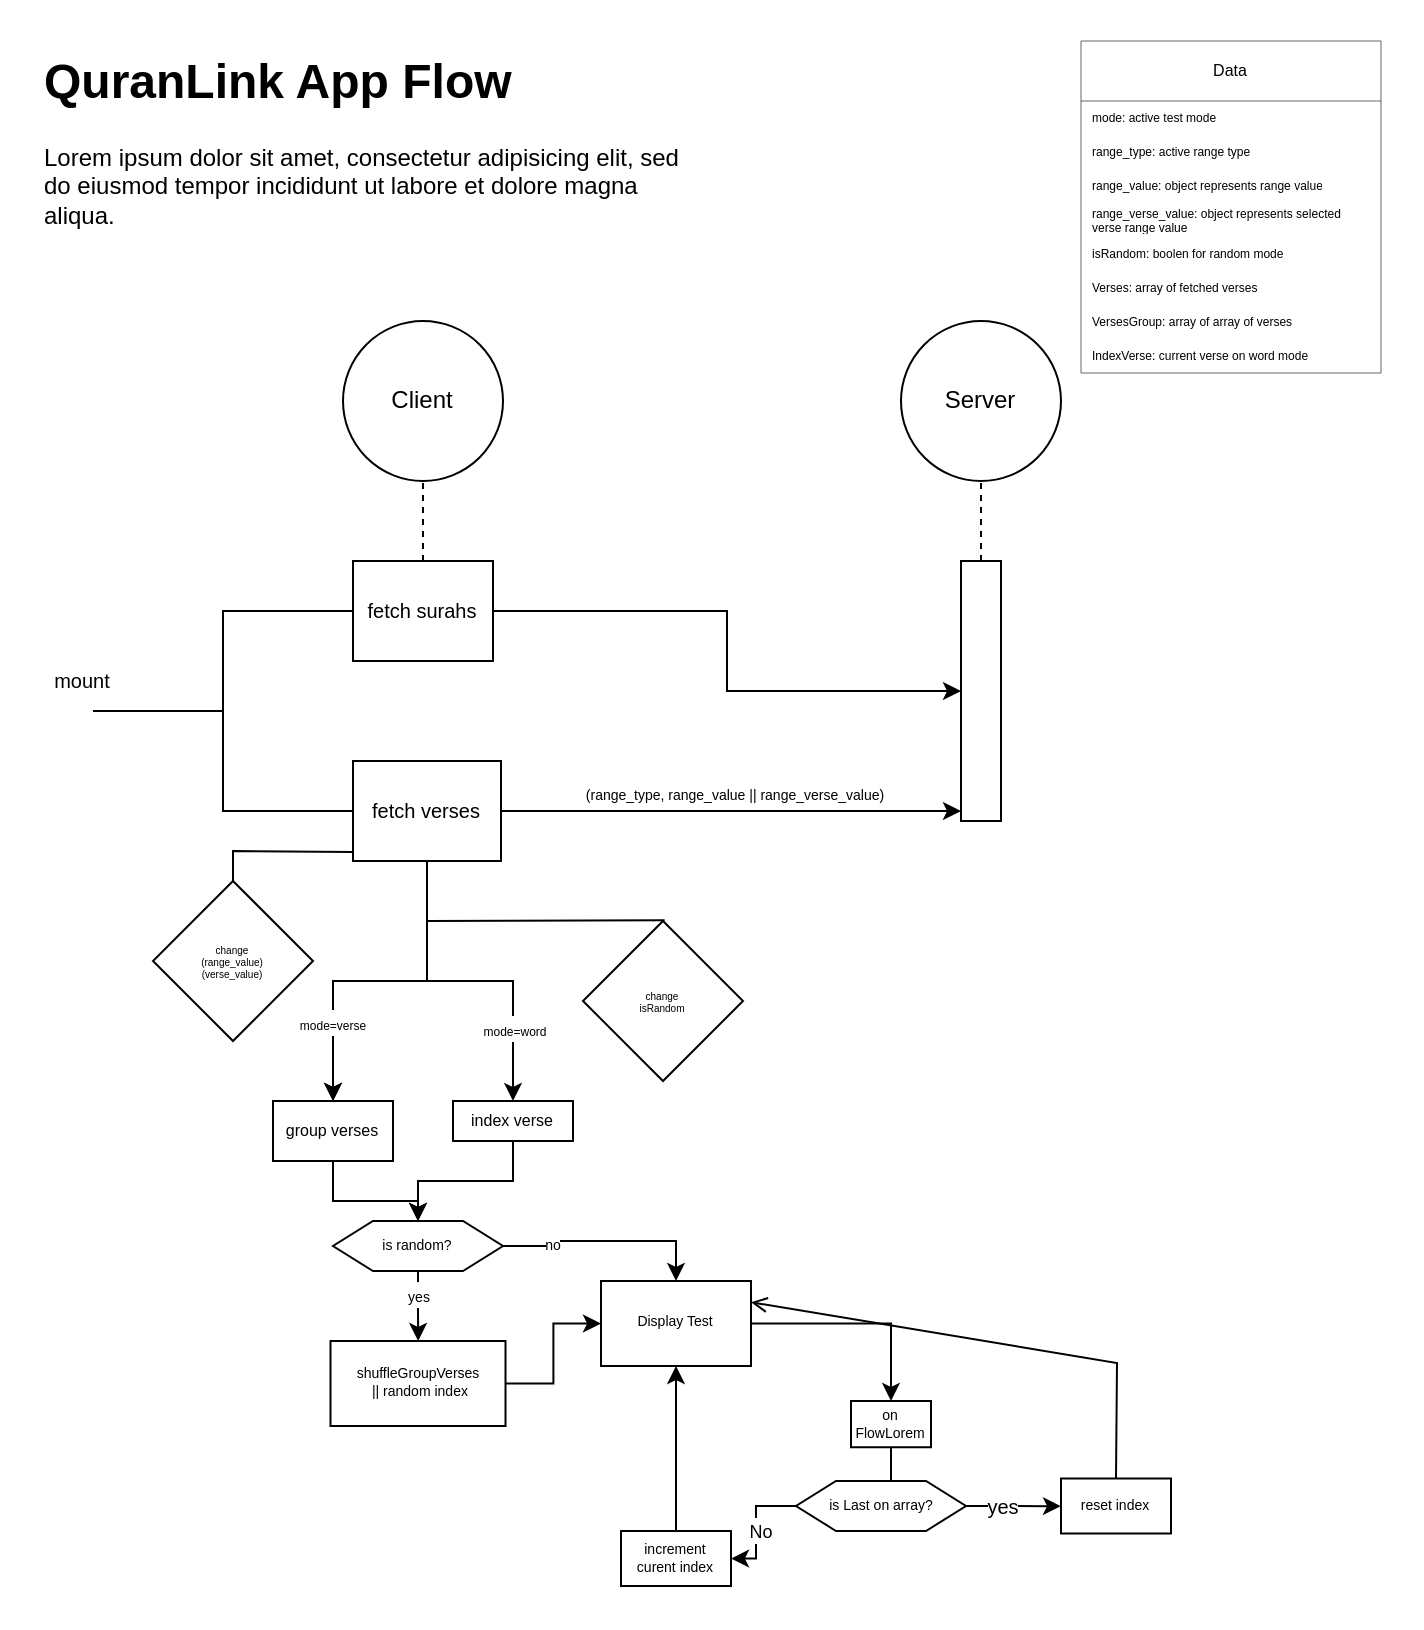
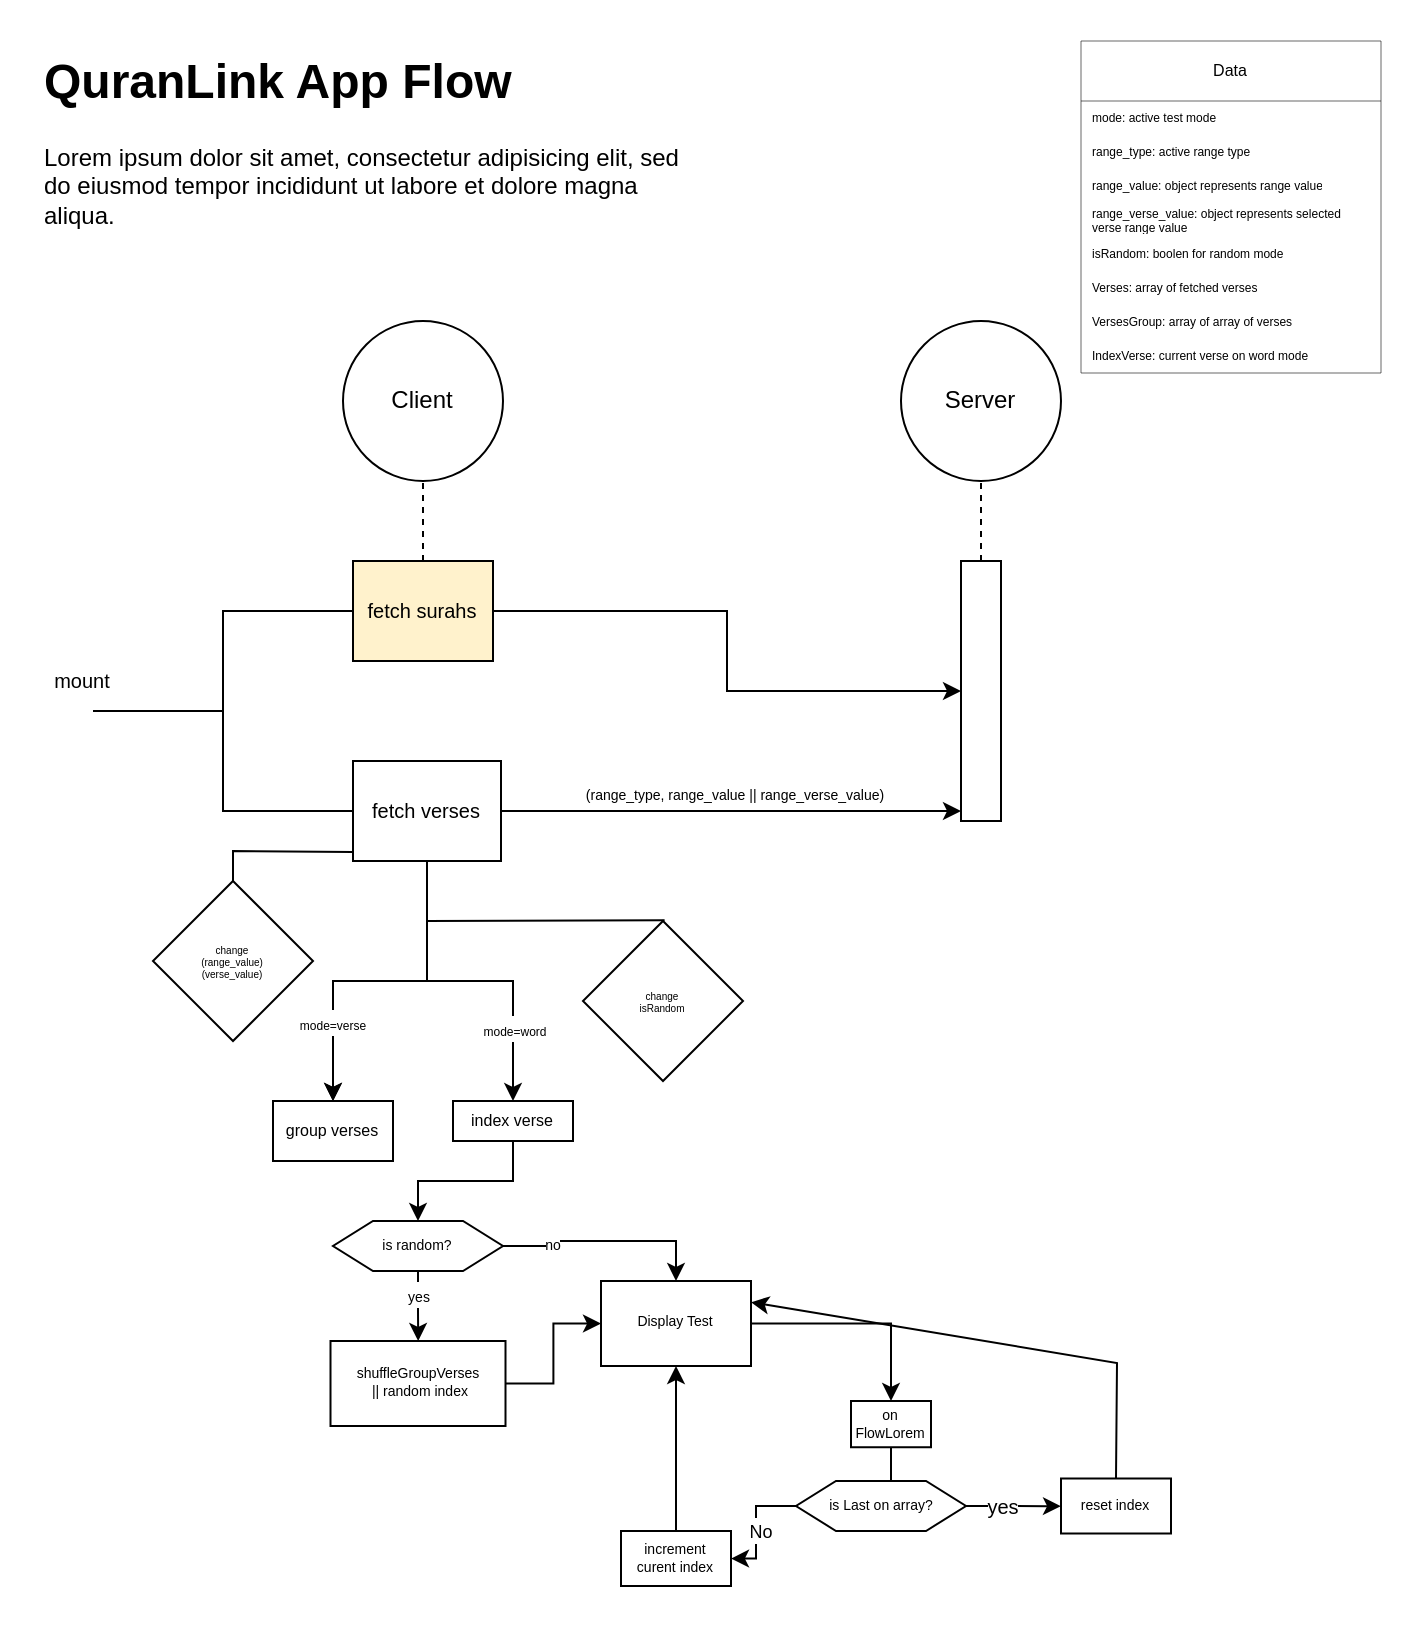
  <mxCell id="0" />
  <mxCell id="1" parent="0" />
  <mxCell id="2" value="" style="edgeStyle=orthogonalEdgeStyle;rounded=0;orthogonalLoop=1;jettySize=auto;html=1;" edge="1" parent="1" source="3" target="42"><mxGeometry relative="1" as="geometry" /></mxCell>
- <mxCell id="3" value="fetch surahs" style="rounded=0;whiteSpace=wrap;html=1;fontSize=10;" vertex="1" parent="1"><mxGeometry x="176" y="280" width="70" height="50" as="geometry" /></mxCell>
+ <mxCell id="3" value="fetch surahs" style="rounded=0;whiteSpace=wrap;html=1;fontSize=10;fillColor=#fff2cc;" vertex="1" parent="1"><mxGeometry x="176" y="280" width="70" height="50" as="geometry" /></mxCell>
  <mxCell id="4" value="" style="endArrow=none;dashed=1;html=1;rounded=0;entryX=0.5;entryY=1;entryDx=0;entryDy=0;" edge="1" parent="1" source="3"><mxGeometry width="50" height="50" relative="1" as="geometry"><mxPoint x="356" y="370" as="sourcePoint" /><mxPoint x="211" y="220" as="targetPoint" /></mxGeometry></mxCell>
  <mxCell id="5" value="" style="ellipse;whiteSpace=wrap;html=1;aspect=fixed;fillColor=light-dark(#FFFFFF,#FFFFFF);strokeColor=none;" vertex="1" parent="1"><mxGeometry x="36" y="350" width="10" height="10" as="geometry" /></mxCell>
  <mxCell id="6" value="" style="edgeStyle=orthogonalEdgeStyle;rounded=0;orthogonalLoop=1;jettySize=auto;html=1;" edge="1" parent="1" source="13"><mxGeometry relative="1" as="geometry"><mxPoint x="480" y="405" as="targetPoint" /></mxGeometry></mxCell>
  <mxCell id="7" value="(range_type, range_value || range_verse_value)" style="edgeLabel;html=1;align=center;verticalAlign=middle;resizable=0;points=[];fontSize=7;" vertex="1" connectable="0" parent="6"><mxGeometry x="0.018" relative="1" as="geometry"><mxPoint y="-8" as="offset" /></mxGeometry></mxCell>
  <mxCell id="8" value="" style="edgeStyle=orthogonalEdgeStyle;rounded=0;orthogonalLoop=1;jettySize=auto;html=1;" edge="1" parent="1" source="13" target="25"><mxGeometry relative="1" as="geometry" /></mxCell>
  <mxCell id="9" value="" style="edgeStyle=orthogonalEdgeStyle;rounded=0;orthogonalLoop=1;jettySize=auto;html=1;" edge="1" parent="1" source="13" target="25"><mxGeometry relative="1" as="geometry" /></mxCell>
  <mxCell id="10" value="&lt;font style=&quot;font-size: 6px;&quot;&gt;mode=verse&lt;/font&gt;" style="edgeLabel;html=1;align=center;verticalAlign=middle;resizable=0;points=[];rotation=0;" vertex="1" connectable="0" parent="9"><mxGeometry x="-0.087" y="-1" relative="1" as="geometry"><mxPoint x="-32" y="21" as="offset" /></mxGeometry></mxCell>
  <mxCell id="11" style="edgeStyle=orthogonalEdgeStyle;rounded=0;orthogonalLoop=1;jettySize=auto;html=1;entryX=0.5;entryY=0;entryDx=0;entryDy=0;" edge="1" parent="1" source="13" target="27"><mxGeometry relative="1" as="geometry"><mxPoint x="246" y="530" as="targetPoint" /></mxGeometry></mxCell>
  <mxCell id="12" value="&lt;font style=&quot;font-size: 6px;&quot;&gt;mode=word&lt;/font&gt;" style="edgeLabel;html=1;align=center;verticalAlign=middle;resizable=0;points=[];" vertex="1" connectable="0" parent="11"><mxGeometry x="0.551" y="-1" relative="1" as="geometry"><mxPoint x="1" as="offset" /></mxGeometry></mxCell>
  <mxCell id="13" value="fetch&amp;nbsp;&lt;span style=&quot;background-color: transparent; color: light-dark(rgb(0, 0, 0), rgb(255, 255, 255));&quot;&gt;verses&lt;/span&gt;" style="whiteSpace=wrap;html=1;rounded=0;fontSize=10;" vertex="1" parent="1"><mxGeometry x="176" y="380" width="74" height="50" as="geometry" /></mxCell>
  <mxCell id="14" value="" style="strokeWidth=1;html=1;shape=mxgraph.flowchart.annotation_2;align=left;labelPosition=right;pointerEvents=1;" vertex="1" parent="1"><mxGeometry x="46" y="305" width="130" height="100" as="geometry" /></mxCell>
  <mxCell id="15" value="mount" style="text;html=1;align=center;verticalAlign=middle;whiteSpace=wrap;rounded=0;fontSize=10;" vertex="1" parent="1"><mxGeometry x="20" y="330" width="42" height="20" as="geometry" /></mxCell>
  <mxCell id="16" value="Client" style="ellipse;whiteSpace=wrap;html=1;aspect=fixed;" vertex="1" parent="1"><mxGeometry x="171" y="160" width="80" height="80" as="geometry" /></mxCell>
  <mxCell id="17" value="&lt;div&gt;&lt;font&gt;change&lt;/font&gt;&lt;/div&gt;&lt;div&gt;&lt;font&gt;(range_value)&lt;/font&gt;&lt;/div&gt;&lt;div&gt;&lt;font&gt;(verse_value)&lt;/font&gt;&lt;/div&gt;" style="rhombus;whiteSpace=wrap;html=1;rounded=0;fontSize=5;" vertex="1" parent="1"><mxGeometry x="76" y="440" width="80" height="80" as="geometry" /></mxCell>
  <mxCell id="18" value="" style="endArrow=none;solid=1;html=1;rounded=0;exitX=0.5;exitY=0;exitDx=0;exitDy=0;entryX=-0.004;entryY=0.909;entryDx=0;entryDy=0;entryPerimeter=0;" edge="1" parent="1" source="17"><mxGeometry width="50" height="50" relative="1" as="geometry"><mxPoint x="171" y="510" as="sourcePoint" /><mxPoint x="175.72" y="425.45" as="targetPoint" /><Array as="points"><mxPoint x="116" y="425" /></Array></mxGeometry></mxCell>
  <mxCell id="19" value="" style="edgeStyle=orthogonalEdgeStyle;rounded=0;orthogonalLoop=1;jettySize=auto;html=1;" edge="1" parent="1" source="23" target="29"><mxGeometry relative="1" as="geometry" /></mxCell>
  <mxCell id="20" value="&lt;font style=&quot;font-size: 7px;&quot;&gt;yes&lt;/font&gt;" style="edgeLabel;html=1;align=center;verticalAlign=middle;resizable=0;points=[];" vertex="1" connectable="0" parent="19"><mxGeometry x="-0.457" relative="1" as="geometry"><mxPoint y="1" as="offset" /></mxGeometry></mxCell>
  <mxCell id="21" value="" style="edgeStyle=orthogonalEdgeStyle;rounded=0;orthogonalLoop=1;jettySize=auto;html=1;" edge="1" parent="1" source="23" target="41"><mxGeometry relative="1" as="geometry" /></mxCell>
  <mxCell id="22" value="&lt;font style=&quot;font-size: 7px;&quot;&gt;no&lt;/font&gt;" style="edgeLabel;html=1;align=center;verticalAlign=middle;resizable=0;points=[];" vertex="1" connectable="0" parent="21"><mxGeometry x="-0.55" relative="1" as="geometry"><mxPoint y="-2" as="offset" /></mxGeometry></mxCell>
  <mxCell id="23" value="is random?" style="shape=hexagon;perimeter=hexagonPerimeter2;whiteSpace=wrap;html=1;fixedSize=1;rounded=0;fontSize=7;" vertex="1" parent="1"><mxGeometry x="166" y="610" width="85" height="25" as="geometry" /></mxCell>
- <mxCell id="24" value="" style="edgeStyle=orthogonalEdgeStyle;rounded=0;orthogonalLoop=1;jettySize=auto;html=1;" edge="1" parent="1" source="25" target="23"><mxGeometry relative="1" as="geometry" /></mxCell>
  <mxCell id="25" value="group verses" style="whiteSpace=wrap;html=1;rounded=0;fontSize=8;" vertex="1" parent="1"><mxGeometry x="136" y="550" width="60" height="30" as="geometry" /></mxCell>
  <mxCell id="26" value="" style="edgeStyle=orthogonalEdgeStyle;rounded=0;orthogonalLoop=1;jettySize=auto;html=1;" edge="1" parent="1" source="27" target="23"><mxGeometry relative="1" as="geometry" /></mxCell>
  <mxCell id="27" value="index verse" style="whiteSpace=wrap;html=1;rounded=0;fontSize=8;" vertex="1" parent="1"><mxGeometry x="226" y="550" width="60" height="20" as="geometry" /></mxCell>
  <mxCell id="28" value="" style="edgeStyle=orthogonalEdgeStyle;rounded=0;orthogonalLoop=1;jettySize=auto;html=1;" edge="1" parent="1" source="29" target="41"><mxGeometry relative="1" as="geometry" /></mxCell>
  <mxCell id="29" value="shuffleGroupVerses&lt;div&gt;&amp;nbsp;|| random index&lt;/div&gt;" style="whiteSpace=wrap;html=1;fontSize=7;rounded=0;" vertex="1" parent="1"><mxGeometry x="164.75" y="670" width="87.5" height="42.5" as="geometry" /></mxCell>
  <mxCell id="30" value="Data" style="swimlane;fontStyle=0;childLayout=stackLayout;horizontal=1;startSize=30;horizontalStack=0;resizeParent=1;resizeParentMax=0;resizeLast=0;collapsible=1;marginBottom=0;whiteSpace=wrap;html=1;fontSize=8;strokeWidth=0.3;" vertex="1" parent="1"><mxGeometry x="540" y="20" width="150" height="166" as="geometry"><mxRectangle x="390" y="30" width="60" height="30" as="alternateBounds" /></mxGeometry></mxCell>
  <mxCell id="31" value="mode: active test mode" style="text;strokeColor=none;fillColor=none;align=left;verticalAlign=middle;spacingLeft=4;spacingRight=4;overflow=hidden;points=[[0,0.5],[1,0.5]];portConstraint=eastwest;rotatable=0;whiteSpace=wrap;html=1;fontSize=6;" vertex="1" parent="30"><mxGeometry y="30" width="150" height="17" as="geometry" /></mxCell>
  <mxCell id="32" value="range_type: active range type" style="text;strokeColor=none;fillColor=none;align=left;verticalAlign=middle;spacingLeft=4;spacingRight=4;overflow=hidden;points=[[0,0.5],[1,0.5]];portConstraint=eastwest;rotatable=0;whiteSpace=wrap;html=1;fontSize=6;" vertex="1" parent="30"><mxGeometry y="47" width="150" height="17" as="geometry" /></mxCell>
  <mxCell id="33" value="range_value: object represents range value" style="text;strokeColor=none;fillColor=none;align=left;verticalAlign=middle;spacingLeft=4;spacingRight=4;overflow=hidden;points=[[0,0.5],[1,0.5]];portConstraint=eastwest;rotatable=0;whiteSpace=wrap;html=1;fontSize=6;" vertex="1" parent="30"><mxGeometry y="64" width="150" height="17" as="geometry" /></mxCell>
  <mxCell id="34" value="range_verse_value: object represents selected verse range value" style="text;strokeColor=none;fillColor=none;align=left;verticalAlign=middle;spacingLeft=4;spacingRight=4;overflow=hidden;points=[[0,0.5],[1,0.5]];portConstraint=eastwest;rotatable=0;whiteSpace=wrap;html=1;fontSize=6;" vertex="1" parent="30"><mxGeometry y="81" width="150" height="17" as="geometry" /></mxCell>
  <mxCell id="35" value="isRandom: boolen for random mode" style="text;strokeColor=none;fillColor=none;align=left;verticalAlign=middle;spacingLeft=4;spacingRight=4;overflow=hidden;points=[[0,0.5],[1,0.5]];portConstraint=eastwest;rotatable=0;whiteSpace=wrap;html=1;fontSize=6;" vertex="1" parent="30"><mxGeometry y="98" width="150" height="17" as="geometry" /></mxCell>
  <mxCell id="36" value="Verses: array of fetched verses" style="text;strokeColor=none;fillColor=none;align=left;verticalAlign=middle;spacingLeft=4;spacingRight=4;overflow=hidden;points=[[0,0.5],[1,0.5]];portConstraint=eastwest;rotatable=0;whiteSpace=wrap;html=1;fontSize=6;" vertex="1" parent="30"><mxGeometry y="115" width="150" height="17" as="geometry" /></mxCell>
  <mxCell id="37" value="VersesGroup: array of array of verses" style="text;strokeColor=none;fillColor=none;align=left;verticalAlign=middle;spacingLeft=4;spacingRight=4;overflow=hidden;points=[[0,0.5],[1,0.5]];portConstraint=eastwest;rotatable=0;whiteSpace=wrap;html=1;fontSize=6;" vertex="1" parent="30"><mxGeometry y="132" width="150" height="17" as="geometry" /></mxCell>
  <mxCell id="38" value="IndexVerse: current verse on word mode" style="text;strokeColor=none;fillColor=none;align=left;verticalAlign=middle;spacingLeft=4;spacingRight=4;overflow=hidden;points=[[0,0.5],[1,0.5]];portConstraint=eastwest;rotatable=0;whiteSpace=wrap;html=1;fontSize=6;" vertex="1" parent="30"><mxGeometry y="149" width="150" height="17" as="geometry" /></mxCell>
  <mxCell id="39" value="&lt;h1 style=&quot;margin-top: 0px;&quot;&gt;QuranLink App Flow&lt;/h1&gt;&lt;p&gt;Lorem ipsum dolor sit amet, consectetur adipisicing elit, sed do eiusmod tempor incididunt ut labore et dolore magna aliqua.&lt;/p&gt;" style="text;html=1;whiteSpace=wrap;overflow=hidden;rounded=0;" vertex="1" parent="1"><mxGeometry x="20" y="20" width="324" height="120" as="geometry" /></mxCell>
  <mxCell id="40" value="" style="edgeStyle=orthogonalEdgeStyle;rounded=0;orthogonalLoop=1;jettySize=auto;html=1;" edge="1" parent="1" source="41" target="48"><mxGeometry relative="1" as="geometry" /></mxCell>
  <mxCell id="41" value="Display Test" style="whiteSpace=wrap;html=1;fontSize=7;rounded=0;" vertex="1" parent="1"><mxGeometry x="300" y="640" width="75" height="42.5" as="geometry" /></mxCell>
  <mxCell id="42" value="" style="rounded=0;whiteSpace=wrap;html=1;" vertex="1" parent="1"><mxGeometry x="480" y="280" width="20" height="130" as="geometry" /></mxCell>
  <mxCell id="43" value="" style="endArrow=none;dashed=1;html=1;rounded=0;entryX=0.5;entryY=1;entryDx=0;entryDy=0;" edge="1" parent="1"><mxGeometry width="50" height="50" relative="1" as="geometry"><mxPoint x="490" y="280" as="sourcePoint" /><mxPoint x="490" y="220" as="targetPoint" /></mxGeometry></mxCell>
  <mxCell id="44" value="Server" style="ellipse;whiteSpace=wrap;html=1;aspect=fixed;" vertex="1" parent="1"><mxGeometry x="450" y="160" width="80" height="80" as="geometry" /></mxCell>
  <mxCell id="45" value="&lt;div&gt;change&lt;/div&gt;&lt;div&gt;isRandom&lt;/div&gt;" style="rhombus;whiteSpace=wrap;html=1;rounded=0;fontSize=5;" vertex="1" parent="1"><mxGeometry x="291" y="460" width="80" height="80" as="geometry" /></mxCell>
  <mxCell id="46" value="" style="endArrow=none;html=1;rounded=0;entryX=0.51;entryY=-0.005;entryDx=0;entryDy=0;entryPerimeter=0;" edge="1" parent="1" target="45"><mxGeometry width="50" height="50" relative="1" as="geometry"><mxPoint x="213" y="460" as="sourcePoint" /><mxPoint x="330.5" y="460" as="targetPoint" /></mxGeometry></mxCell>
  <mxCell id="47" value="" style="edgeStyle=orthogonalEdgeStyle;rounded=0;orthogonalLoop=1;jettySize=auto;html=1;" edge="1" parent="1" source="48" target="53"><mxGeometry relative="1" as="geometry" /></mxCell>
  <mxCell id="48" value="on FlowLorem" style="whiteSpace=wrap;html=1;fontSize=7;rounded=0;" vertex="1" parent="1"><mxGeometry x="425" y="700" width="40" height="23.12" as="geometry" /></mxCell>
  <mxCell id="49" value="" style="edgeStyle=orthogonalEdgeStyle;rounded=0;orthogonalLoop=1;jettySize=auto;html=1;" edge="1" parent="1" source="53" target="55"><mxGeometry relative="1" as="geometry" /></mxCell>
  <mxCell id="50" value="&lt;font style=&quot;font-size: 9px;&quot;&gt;No&lt;/font&gt;" style="edgeLabel;html=1;align=center;verticalAlign=middle;resizable=0;points=[];" vertex="1" connectable="0" parent="49"><mxGeometry x="0.081" y="2" relative="1" as="geometry"><mxPoint as="offset" /></mxGeometry></mxCell>
  <mxCell id="51" value="" style="edgeStyle=orthogonalEdgeStyle;rounded=0;orthogonalLoop=1;jettySize=auto;html=1;" edge="1" parent="1" source="53" target="56"><mxGeometry relative="1" as="geometry" /></mxCell>
  <mxCell id="52" value="yes" style="edgeLabel;html=1;align=center;verticalAlign=middle;resizable=0;points=[];fontSize=10;" vertex="1" connectable="0" parent="51"><mxGeometry x="0.303" y="-1" relative="1" as="geometry"><mxPoint x="-13" y="-1" as="offset" /></mxGeometry></mxCell>
  <mxCell id="53" value="is Last on array?" style="shape=hexagon;perimeter=hexagonPerimeter2;whiteSpace=wrap;html=1;fixedSize=1;rounded=0;fontSize=7;" vertex="1" parent="1"><mxGeometry x="397.5" y="740" width="85" height="25" as="geometry" /></mxCell>
  <mxCell id="54" value="" style="edgeStyle=orthogonalEdgeStyle;rounded=0;orthogonalLoop=1;jettySize=auto;html=1;" edge="1" parent="1" source="55" target="41"><mxGeometry relative="1" as="geometry" /></mxCell>
  <mxCell id="55" value="increment&lt;div&gt;curent index&lt;/div&gt;" style="whiteSpace=wrap;html=1;fontSize=7;rounded=0;" vertex="1" parent="1"><mxGeometry x="310" y="765" width="55" height="27.5" as="geometry" /></mxCell>
  <mxCell id="56" value="reset index" style="rounded=0;whiteSpace=wrap;html=1;fontSize=7;" vertex="1" parent="1"><mxGeometry x="530" y="738.75" width="55" height="27.5" as="geometry" /></mxCell>
- <mxCell id="57" value="" style="endArrow=open;html=1;rounded=0;exitX=0.5;exitY=0;exitDx=0;exitDy=0;entryX=1;entryY=0.25;entryDx=0;entryDy=0;" edge="1" parent="1" source="56" target="41"><mxGeometry width="50" height="50" relative="1" as="geometry"><mxPoint x="540" y="710" as="sourcePoint" /><mxPoint x="590" y="660" as="targetPoint" /><Array as="points"><mxPoint x="558" y="681" /></Array></mxGeometry></mxCell>
+ <mxCell id="57" value="" style="endArrow=classic;html=1;rounded=0;exitX=0.5;exitY=0;exitDx=0;exitDy=0;entryX=1;entryY=0.25;entryDx=0;entryDy=0;" edge="1" parent="1" source="56" target="41"><mxGeometry width="50" height="50" relative="1" as="geometry"><mxPoint x="540" y="710" as="sourcePoint" /><mxPoint x="590" y="660" as="targetPoint" /><Array as="points"><mxPoint x="558" y="681" /></Array></mxGeometry></mxCell>
